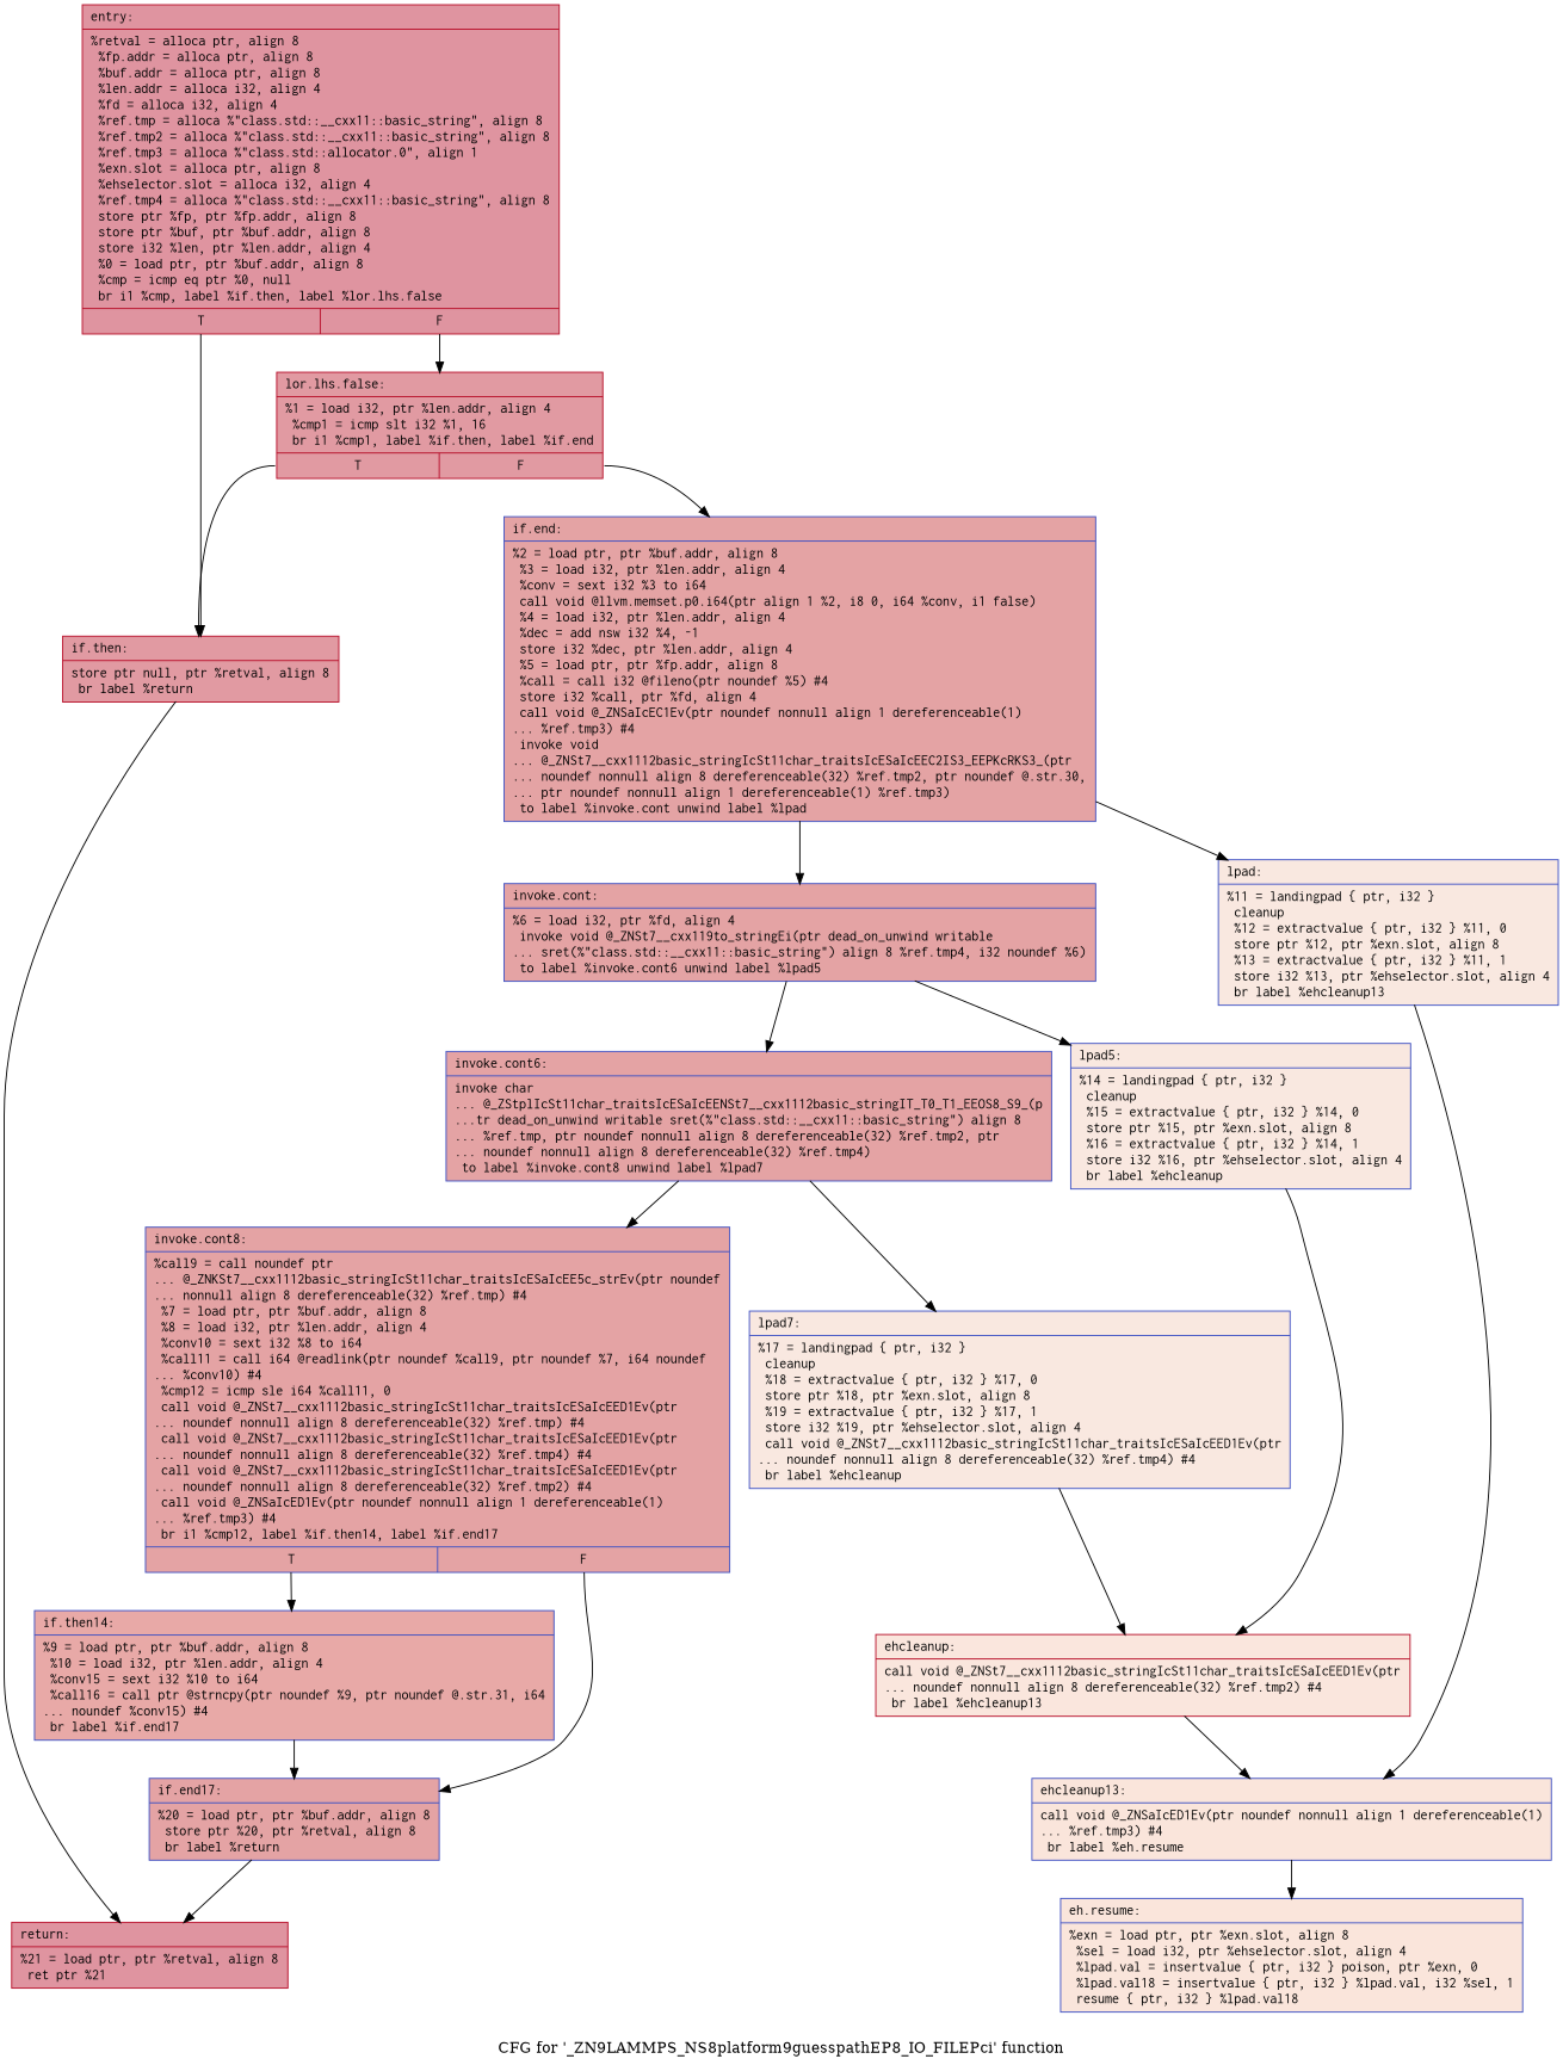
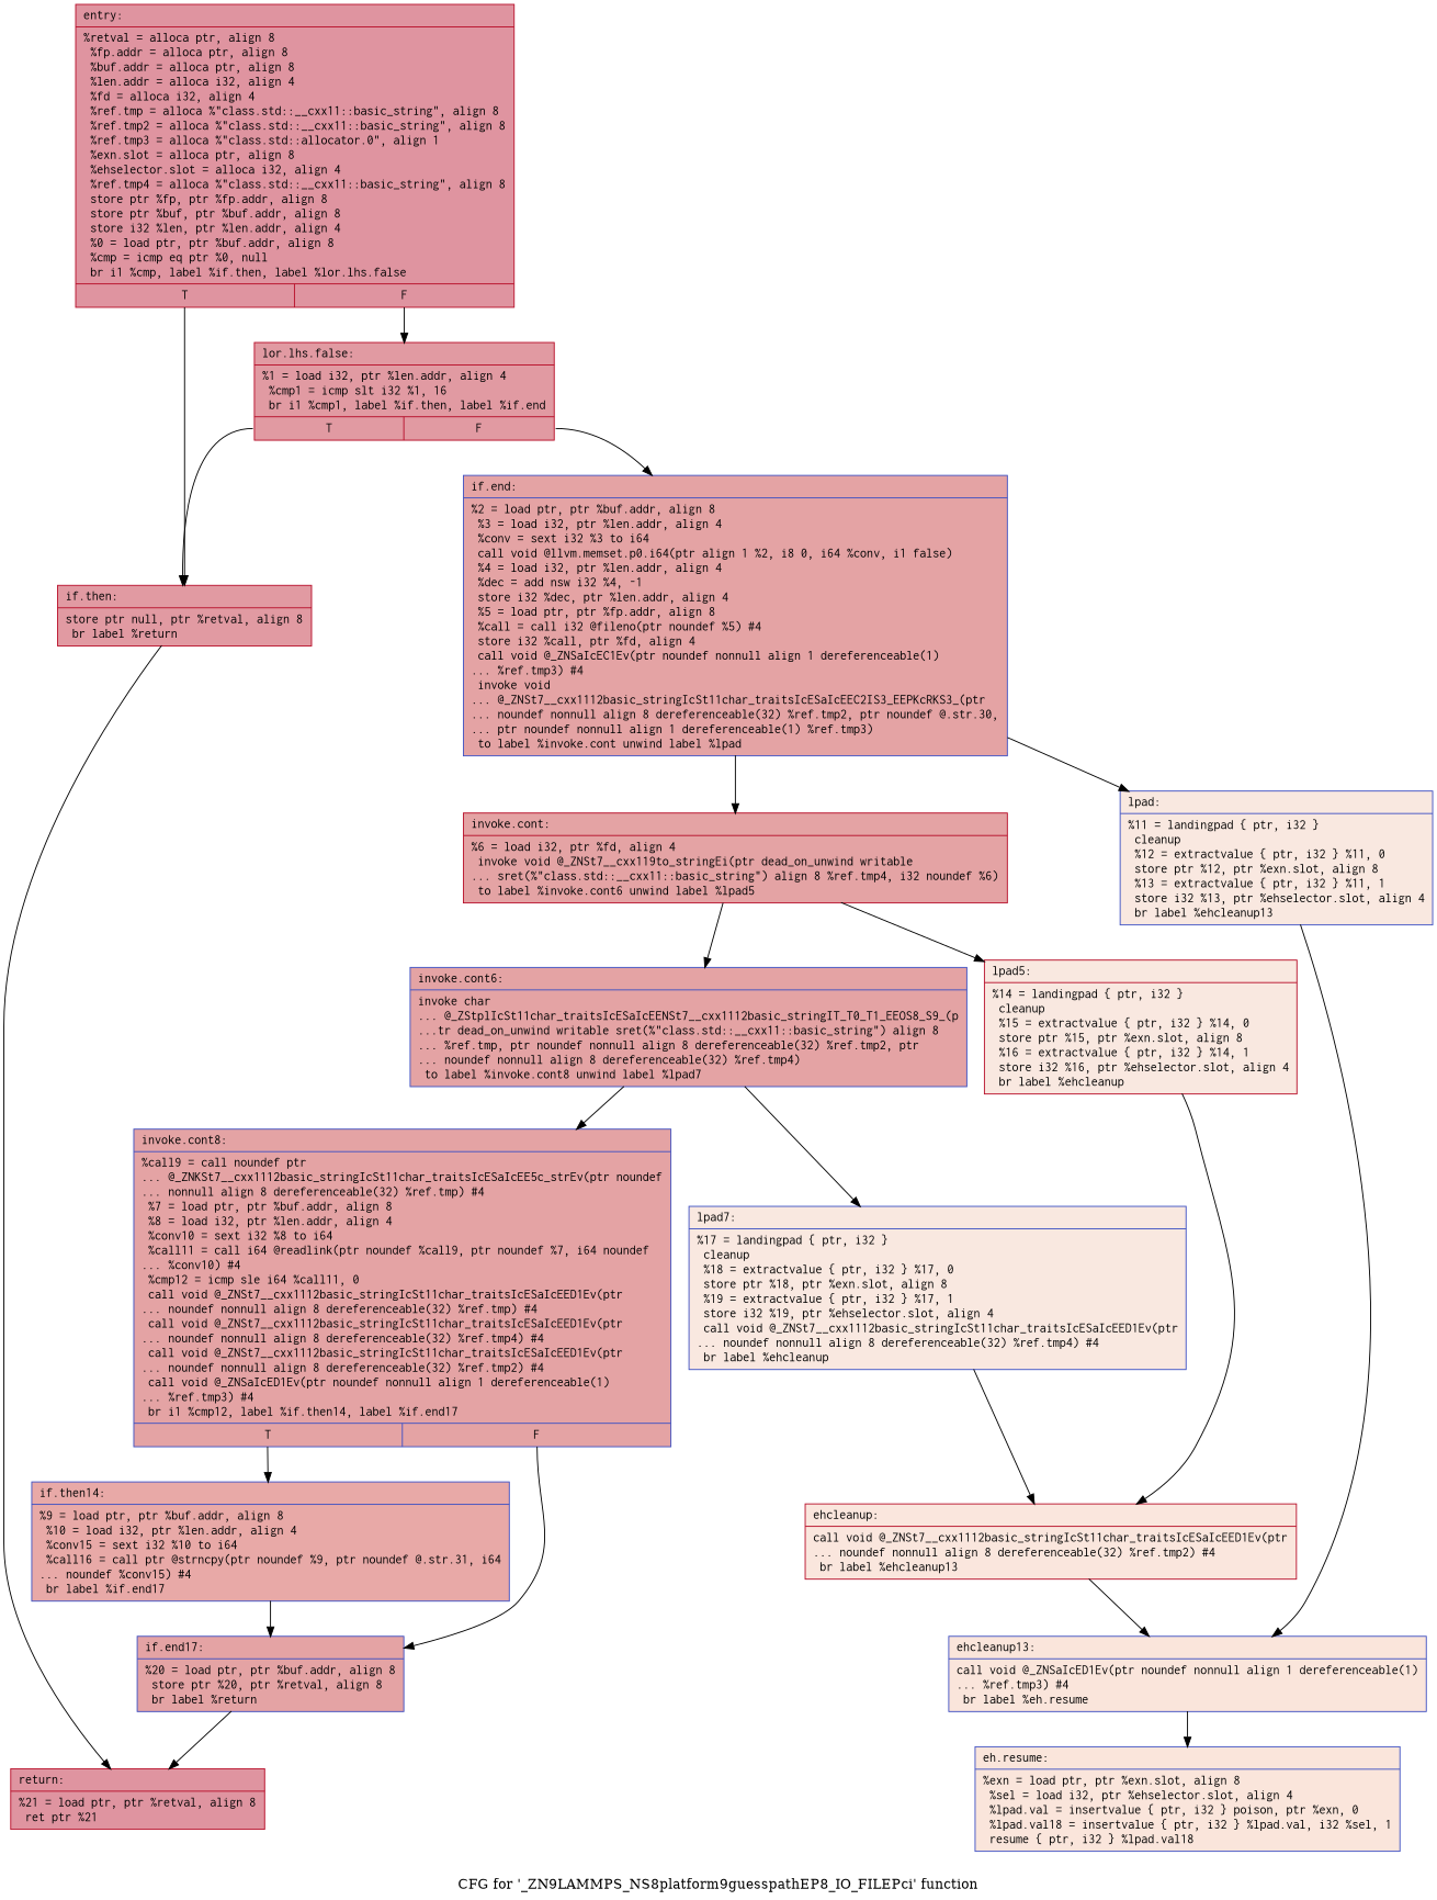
  digraph {
    label="CFG for '_ZN9LAMMPS_NS8platform9guesspathEP8_IO_FILEPci' function"
    node [color="#3d50c3ff" fillcolor="#c32e3170" fontname=Courier shape=record style=filled]
    n1 [color="#b70d28ff" fillcolor="#b70d2870" label="{entry:\l|  %retval = alloca ptr, align 8\l  %fp.addr = alloca ptr, align 8\l  %buf.addr = alloca ptr, align 8\l  %len.addr = alloca i32, align 4\l  %fd = alloca i32, align 4\l  %ref.tmp = alloca %\"class.std::__cxx11::basic_string\", align 8\l  %ref.tmp2 = alloca %\"class.std::__cxx11::basic_string\", align 8\l  %ref.tmp3 = alloca %\"class.std::allocator.0\", align 1\l  %exn.slot = alloca ptr, align 8\l  %ehselector.slot = alloca i32, align 4\l  %ref.tmp4 = alloca %\"class.std::__cxx11::basic_string\", align 8\l  store ptr %fp, ptr %fp.addr, align 8\l  store ptr %buf, ptr %buf.addr, align 8\l  store i32 %len, ptr %len.addr, align 4\l  %0 = load ptr, ptr %buf.addr, align 8\l  %cmp = icmp eq ptr %0, null\l  br i1 %cmp, label %if.then, label %lor.lhs.false\l|{<s0>T|<s1>F}}"]
    n2 [color="#b70d28ff" fillcolor="#bb1b2c70" label="{if.then:\l|  store ptr null, ptr %retval, align 8\l  br label %return\l}"]
    n3 [color="#b70d28ff" fillcolor="#bb1b2c70" label="{lor.lhs.false:\l|  %1 = load i32, ptr %len.addr, align 4\l  %cmp1 = icmp slt i32 %1, 16\l  br i1 %cmp1, label %if.then, label %if.end\l|{<s0>T|<s1>F}}"]
    n4 [color="#b70d28ff" fillcolor="#b70d2870" label="{return:\l|  %21 = load ptr, ptr %retval, align 8\l  ret ptr %21\l}"]
    n5 [label="{if.end:\l|  %2 = load ptr, ptr %buf.addr, align 8\l  %3 = load i32, ptr %len.addr, align 4\l  %conv = sext i32 %3 to i64\l  call void @llvm.memset.p0.i64(ptr align 1 %2, i8 0, i64 %conv, i1 false)\l  %4 = load i32, ptr %len.addr, align 4\l  %dec = add nsw i32 %4, -1\l  store i32 %dec, ptr %len.addr, align 4\l  %5 = load ptr, ptr %fp.addr, align 8\l  %call = call i32 @fileno(ptr noundef %5) #4\l  store i32 %call, ptr %fd, align 4\l  call void @_ZNSaIcEC1Ev(ptr noundef nonnull align 1 dereferenceable(1)\l... %ref.tmp3) #4\l  invoke void\l... @_ZNSt7__cxx1112basic_stringIcSt11char_traitsIcESaIcEEC2IS3_EEPKcRKS3_(ptr\l... noundef nonnull align 8 dereferenceable(32) %ref.tmp2, ptr noundef @.str.30,\l... ptr noundef nonnull align 1 dereferenceable(1) %ref.tmp3)\l          to label %invoke.cont unwind label %lpad\l}"]
-   n6 [label="{invoke.cont:\l|  %6 = load i32, ptr %fd, align 4\l  invoke void @_ZNSt7__cxx119to_stringEi(ptr dead_on_unwind writable\l... sret(%\"class.std::__cxx11::basic_string\") align 8 %ref.tmp4, i32 noundef %6)\l          to label %invoke.cont6 unwind label %lpad5\l}"]
+   n6 [color="#b70d28ff" label="{invoke.cont:\l|  %6 = load i32, ptr %fd, align 4\l  invoke void @_ZNSt7__cxx119to_stringEi(ptr dead_on_unwind writable\l... sret(%\"class.std::__cxx11::basic_string\") align 8 %ref.tmp4, i32 noundef %6)\l          to label %invoke.cont6 unwind label %lpad5\l}"]
    n7 [fillcolor="#f1ccb870" label="{lpad:\l|  %11 = landingpad \{ ptr, i32 \}\l          cleanup\l  %12 = extractvalue \{ ptr, i32 \} %11, 0\l  store ptr %12, ptr %exn.slot, align 8\l  %13 = extractvalue \{ ptr, i32 \} %11, 1\l  store i32 %13, ptr %ehselector.slot, align 4\l  br label %ehcleanup13\l}"]
    n8 [label="{invoke.cont6:\l|  invoke char\l... @_ZStplIcSt11char_traitsIcESaIcEENSt7__cxx1112basic_stringIT_T0_T1_EEOS8_S9_(p\l...tr dead_on_unwind writable sret(%\"class.std::__cxx11::basic_string\") align 8\l... %ref.tmp, ptr noundef nonnull align 8 dereferenceable(32) %ref.tmp2, ptr\l... noundef nonnull align 8 dereferenceable(32) %ref.tmp4)\l          to label %invoke.cont8 unwind label %lpad7\l}"]
-   n9 [fillcolor="#f1ccb870" label="{lpad5:\l|  %14 = landingpad \{ ptr, i32 \}\l          cleanup\l  %15 = extractvalue \{ ptr, i32 \} %14, 0\l  store ptr %15, ptr %exn.slot, align 8\l  %16 = extractvalue \{ ptr, i32 \} %14, 1\l  store i32 %16, ptr %ehselector.slot, align 4\l  br label %ehcleanup\l}"]
+   n9 [color="#b70d28ff" fillcolor="#f1ccb870" label="{lpad5:\l|  %14 = landingpad \{ ptr, i32 \}\l          cleanup\l  %15 = extractvalue \{ ptr, i32 \} %14, 0\l  store ptr %15, ptr %exn.slot, align 8\l  %16 = extractvalue \{ ptr, i32 \} %14, 1\l  store i32 %16, ptr %ehselector.slot, align 4\l  br label %ehcleanup\l}"]
    n10 [fillcolor="#f4c5ad70" label="{ehcleanup13:\l|  call void @_ZNSaIcED1Ev(ptr noundef nonnull align 1 dereferenceable(1)\l... %ref.tmp3) #4\l  br label %eh.resume\l}"]
    n11 [label="{invoke.cont8:\l|  %call9 = call noundef ptr\l... @_ZNKSt7__cxx1112basic_stringIcSt11char_traitsIcESaIcEE5c_strEv(ptr noundef\l... nonnull align 8 dereferenceable(32) %ref.tmp) #4\l  %7 = load ptr, ptr %buf.addr, align 8\l  %8 = load i32, ptr %len.addr, align 4\l  %conv10 = sext i32 %8 to i64\l  %call11 = call i64 @readlink(ptr noundef %call9, ptr noundef %7, i64 noundef\l... %conv10) #4\l  %cmp12 = icmp sle i64 %call11, 0\l  call void @_ZNSt7__cxx1112basic_stringIcSt11char_traitsIcESaIcEED1Ev(ptr\l... noundef nonnull align 8 dereferenceable(32) %ref.tmp) #4\l  call void @_ZNSt7__cxx1112basic_stringIcSt11char_traitsIcESaIcEED1Ev(ptr\l... noundef nonnull align 8 dereferenceable(32) %ref.tmp4) #4\l  call void @_ZNSt7__cxx1112basic_stringIcSt11char_traitsIcESaIcEED1Ev(ptr\l... noundef nonnull align 8 dereferenceable(32) %ref.tmp2) #4\l  call void @_ZNSaIcED1Ev(ptr noundef nonnull align 1 dereferenceable(1)\l... %ref.tmp3) #4\l  br i1 %cmp12, label %if.then14, label %if.end17\l|{<s0>T|<s1>F}}"]
    n12 [fillcolor="#f1ccb870" label="{lpad7:\l|  %17 = landingpad \{ ptr, i32 \}\l          cleanup\l  %18 = extractvalue \{ ptr, i32 \} %17, 0\l  store ptr %18, ptr %exn.slot, align 8\l  %19 = extractvalue \{ ptr, i32 \} %17, 1\l  store i32 %19, ptr %ehselector.slot, align 4\l  call void @_ZNSt7__cxx1112basic_stringIcSt11char_traitsIcESaIcEED1Ev(ptr\l... noundef nonnull align 8 dereferenceable(32) %ref.tmp4) #4\l  br label %ehcleanup\l}"]
    n13 [color="#b70d28ff" fillcolor="#f3c7b170" label="{ehcleanup:\l|  call void @_ZNSt7__cxx1112basic_stringIcSt11char_traitsIcESaIcEED1Ev(ptr\l... noundef nonnull align 8 dereferenceable(32) %ref.tmp2) #4\l  br label %ehcleanup13\l}"]
    n14 [fillcolor="#f4c5ad70" label="{eh.resume:\l|  %exn = load ptr, ptr %exn.slot, align 8\l  %sel = load i32, ptr %ehselector.slot, align 4\l  %lpad.val = insertvalue \{ ptr, i32 \} poison, ptr %exn, 0\l  %lpad.val18 = insertvalue \{ ptr, i32 \} %lpad.val, i32 %sel, 1\l  resume \{ ptr, i32 \} %lpad.val18\l}"]
    n15 [fillcolor="#ca3b3770" label="{if.then14:\l|  %9 = load ptr, ptr %buf.addr, align 8\l  %10 = load i32, ptr %len.addr, align 4\l  %conv15 = sext i32 %10 to i64\l  %call16 = call ptr @strncpy(ptr noundef %9, ptr noundef @.str.31, i64\l... noundef %conv15) #4\l  br label %if.end17\l}"]
    n16 [label="{if.end17:\l|  %20 = load ptr, ptr %buf.addr, align 8\l  store ptr %20, ptr %retval, align 8\l  br label %return\l}"]
    n1 -> n2 [tailport=s0]
    n1 -> n3 [tailport=s1]
    n2 -> n4
    n3 -> n2 [tailport=s0]
    n3 -> n5 [tailport=s1]
    n5 -> n6
    n5 -> n7
    n6 -> n8
    n6 -> n9
    n7 -> n10
    n8 -> n11
    n8 -> n12
    n9 -> n13
    n10 -> n14
    n11 -> n15 [tailport=s0]
    n11 -> n16 [tailport=s1]
    n12 -> n13
    n13 -> n10
    n15 -> n16
    n16 -> n4
  }
